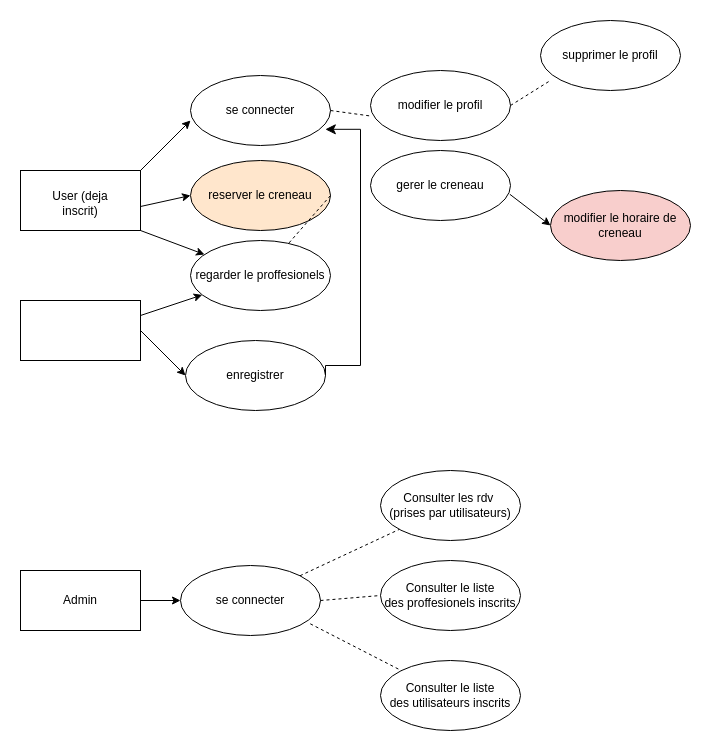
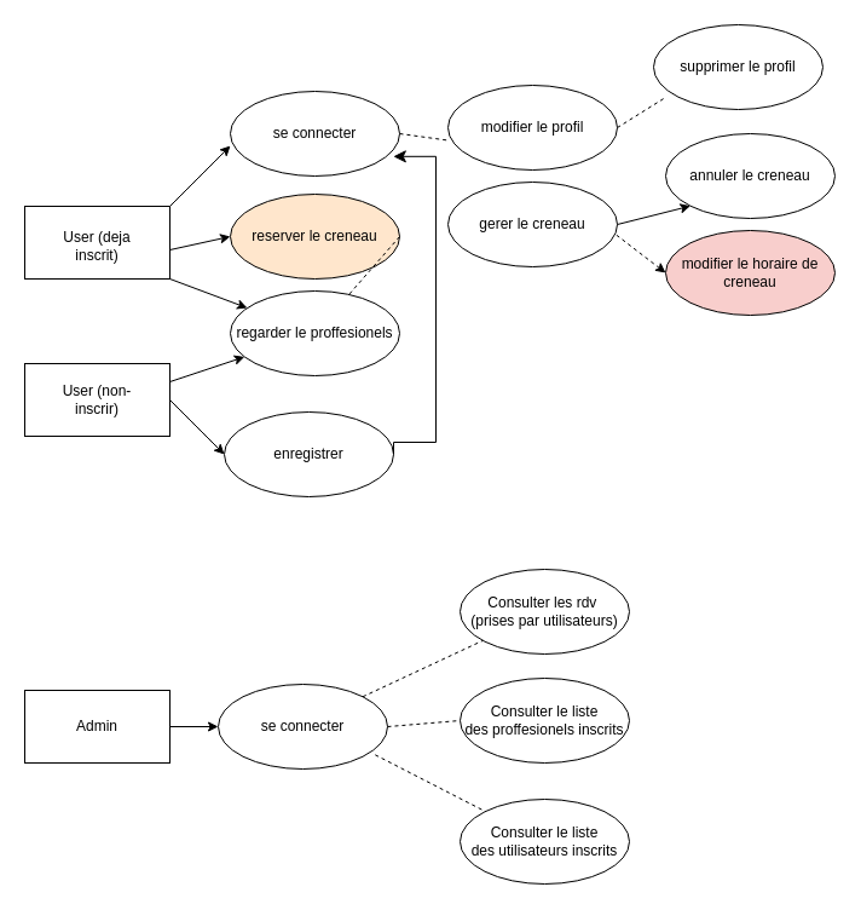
  <mxCell id="0" />
  <mxCell id="1" parent="0" />
  <mxCell id="2" value="" style="rounded=0;whiteSpace=wrap;html=1;" vertex="1" parent="1"><mxGeometry x="20" y="170" width="120" height="60" as="geometry" /></mxCell>
  <mxCell id="3" value="User (deja inscrit)" style="text;strokeColor=none;align=center;fillColor=none;html=1;verticalAlign=middle;whiteSpace=wrap;rounded=0;" vertex="1" parent="1"><mxGeometry x="40" y="175" width="80" height="55" as="geometry" /></mxCell>
  <mxCell id="4" value="se connecter" style="ellipse;whiteSpace=wrap;html=1;" vertex="1" parent="1"><mxGeometry x="190" y="75" width="140" height="70" as="geometry" /></mxCell>
  <mxCell id="5" value="regarder le proffesionels" style="ellipse;whiteSpace=wrap;html=1;" vertex="1" parent="1"><mxGeometry x="190" y="240" width="140" height="70" as="geometry" /></mxCell>
  <mxCell id="6" value="reserver le creneau" style="ellipse;whiteSpace=wrap;html=1;fillColor=#ffe6cc;" vertex="1" parent="1"><mxGeometry x="190" y="160" width="140" height="70" as="geometry" /></mxCell>
  <mxCell id="7" value="modifier le profil" style="ellipse;whiteSpace=wrap;html=1;" vertex="1" parent="1"><mxGeometry x="370" y="70" width="140" height="70" as="geometry" /></mxCell>
  <mxCell id="8" value="gerer le creneau" style="ellipse;whiteSpace=wrap;html=1;" vertex="1" parent="1"><mxGeometry x="370" y="150" width="140" height="70" as="geometry" /></mxCell>
+ <mxCell id="9" value="annuler le creneau" style="ellipse;whiteSpace=wrap;html=1;" vertex="1" parent="1"><mxGeometry x="550" y="110" width="140" height="70" as="geometry" /></mxCell>
  <mxCell id="10" value="modifier le horaire de creneau" style="ellipse;whiteSpace=wrap;html=1;fillColor=#f8cecc;" vertex="1" parent="1"><mxGeometry x="550" y="190" width="140" height="70" as="geometry" /></mxCell>
  <mxCell id="11" value="" style="endArrow=classic;html=1;rounded=0;" edge="1" parent="1" target="5"><mxGeometry width="50" height="50" relative="1" as="geometry"><mxPoint x="140" y="230" as="sourcePoint" /><mxPoint x="210" y="170" as="targetPoint" /><Array as="points"><mxPoint x="140" y="230" /></Array></mxGeometry></mxCell>
  <mxCell id="12" value="" style="endArrow=classic;html=1;rounded=0;entryX=0;entryY=0.5;entryDx=0;entryDy=0;" edge="1" parent="1" target="6"><mxGeometry width="50" height="50" relative="1" as="geometry"><mxPoint x="140" y="206" as="sourcePoint" /><mxPoint x="204" y="230" as="targetPoint" /><Array as="points"><mxPoint x="140" y="206" /></Array></mxGeometry></mxCell>
  <mxCell id="13" value="" style="rounded=0;whiteSpace=wrap;html=1;" vertex="1" parent="1"><mxGeometry x="20" y="300" width="120" height="60" as="geometry" /></mxCell>
+ <mxCell id="14" value="User (non-inscrir)" style="text;strokeColor=none;align=center;fillColor=none;html=1;verticalAlign=middle;whiteSpace=wrap;rounded=0;" vertex="1" parent="1"><mxGeometry x="40" y="300" width="80" height="60" as="geometry" /></mxCell>
  <mxCell id="15" value="enregistrer" style="ellipse;whiteSpace=wrap;html=1;" vertex="1" parent="1"><mxGeometry x="185" y="340" width="140" height="70" as="geometry" /></mxCell>
  <mxCell id="16" value="" style="endArrow=classic;html=1;rounded=0;exitX=1;exitY=0.5;exitDx=0;exitDy=0;entryX=0;entryY=0.5;entryDx=0;entryDy=0;" edge="1" parent="1" source="13" target="15"><mxGeometry width="50" height="50" relative="1" as="geometry"><mxPoint x="370" y="410" as="sourcePoint" /><mxPoint x="220" y="410" as="targetPoint" /><Array as="points" /></mxGeometry></mxCell>
  <mxCell id="17" value="" style="endArrow=classic;html=1;rounded=0;exitX=1;exitY=0.25;exitDx=0;exitDy=0;" edge="1" parent="1" source="13" target="5"><mxGeometry width="50" height="50" relative="1" as="geometry"><mxPoint x="150" y="340" as="sourcePoint" /><mxPoint x="200" y="375" as="targetPoint" /><Array as="points" /></mxGeometry></mxCell>
- <mxCell id="18" value="" style="endArrow=classic;html=1;rounded=0;exitX=0.995;exitY=0.625;exitDx=0;exitDy=0;entryX=0;entryY=0.5;entryDx=0;entryDy=0;exitPerimeter=0;" edge="1" parent="1" source="8" target="10"><mxGeometry width="50" height="50" relative="1" as="geometry"><mxPoint x="150" y="340" as="sourcePoint" /><mxPoint x="200" y="375" as="targetPoint" /><Array as="points" /></mxGeometry></mxCell>
+ <mxCell id="18" value="" style="endArrow=classic;html=1;rounded=0;exitX=0.995;exitY=0.625;exitDx=0;exitDy=0;entryX=0;entryY=0.5;entryDx=0;entryDy=0;exitPerimeter=0;dashed=1;" edge="1" parent="1" source="8" target="10"><mxGeometry width="50" height="50" relative="1" as="geometry"><mxPoint x="150" y="340" as="sourcePoint" /><mxPoint x="200" y="375" as="targetPoint" /><Array as="points" /></mxGeometry></mxCell>
+ <mxCell id="19" value="" style="endArrow=classic;html=1;rounded=0;exitX=1;exitY=0.5;exitDx=0;exitDy=0;entryX=0;entryY=1;entryDx=0;entryDy=0;" edge="1" parent="1" source="8" target="9"><mxGeometry width="50" height="50" relative="1" as="geometry"><mxPoint x="519" y="204" as="sourcePoint" /><mxPoint x="560" y="235" as="targetPoint" /><Array as="points" /></mxGeometry></mxCell>
  <mxCell id="20" value="" style="endArrow=none;dashed=1;html=1;rounded=0;exitX=1;exitY=0.5;exitDx=0;exitDy=0;" edge="1" parent="1" source="6" target="5"><mxGeometry width="50" height="50" relative="1" as="geometry"><mxPoint x="340" y="200" as="sourcePoint" /><mxPoint x="270" y="260" as="targetPoint" /></mxGeometry></mxCell>
  <mxCell id="21" value="" style="endArrow=none;dashed=1;html=1;rounded=0;entryX=0.007;entryY=0.652;entryDx=0;entryDy=0;entryPerimeter=0;exitX=1;exitY=0.5;exitDx=0;exitDy=0;" edge="1" parent="1" source="4" target="7"><mxGeometry width="50" height="50" relative="1" as="geometry"><mxPoint x="190" y="320" as="sourcePoint" /><mxPoint x="240" y="270" as="targetPoint" /></mxGeometry></mxCell>
  <mxCell id="22" value="" style="endArrow=classic;html=1;rounded=0;exitX=1;exitY=0;exitDx=0;exitDy=0;entryX=0;entryY=0.643;entryDx=0;entryDy=0;entryPerimeter=0;" edge="1" parent="1" source="2" target="4"><mxGeometry width="50" height="50" relative="1" as="geometry"><mxPoint x="150" y="325" as="sourcePoint" /><mxPoint x="212" y="304" as="targetPoint" /><Array as="points" /></mxGeometry></mxCell>
  <mxCell id="23" value="" style="edgeStyle=segmentEdgeStyle;endArrow=classic;html=1;curved=0;rounded=0;endSize=8;startSize=8;exitX=1;exitY=0.5;exitDx=0;exitDy=0;entryX=0.963;entryY=0.769;entryDx=0;entryDy=0;entryPerimeter=0;" edge="1" parent="1" source="15" target="4"><mxGeometry width="50" height="50" relative="1" as="geometry"><mxPoint x="270" y="250" as="sourcePoint" /><mxPoint x="320" y="200" as="targetPoint" /><Array as="points"><mxPoint x="360" y="365" /><mxPoint x="360" y="129" /></Array></mxGeometry></mxCell>
  <mxCell id="24" value="supprimer le profil" style="ellipse;whiteSpace=wrap;html=1;" vertex="1" parent="1"><mxGeometry x="540" y="20" width="140" height="70" as="geometry" /></mxCell>
  <mxCell id="25" value="" style="endArrow=none;dashed=1;html=1;rounded=0;entryX=0.071;entryY=0.857;entryDx=0;entryDy=0;exitX=1;exitY=0.5;exitDx=0;exitDy=0;entryPerimeter=0;" edge="1" parent="1" source="7" target="24"><mxGeometry width="50" height="50" relative="1" as="geometry"><mxPoint x="340" y="205" as="sourcePoint" /><mxPoint x="380" y="195" as="targetPoint" /></mxGeometry></mxCell>
  <mxCell id="26" value="" style="rounded=0;whiteSpace=wrap;html=1;" vertex="1" parent="1"><mxGeometry x="20" y="570" width="120" height="60" as="geometry" /></mxCell>
  <mxCell id="27" value="Admin" style="text;strokeColor=none;align=center;fillColor=none;html=1;verticalAlign=middle;whiteSpace=wrap;rounded=0;" vertex="1" parent="1"><mxGeometry x="40" y="570" width="80" height="60" as="geometry" /></mxCell>
  <mxCell id="28" value="se connecter" style="ellipse;whiteSpace=wrap;html=1;" vertex="1" parent="1"><mxGeometry x="180" y="565" width="140" height="70" as="geometry" /></mxCell>
  <mxCell id="29" value="Consulter les rdv&amp;nbsp;&lt;br&gt;(prises par utilisateurs)" style="ellipse;whiteSpace=wrap;html=1;" vertex="1" parent="1"><mxGeometry x="380" y="470" width="140" height="70" as="geometry" /></mxCell>
  <mxCell id="30" value="Consulter le liste des&amp;nbsp;proffesionels inscrits" style="ellipse;whiteSpace=wrap;html=1;" vertex="1" parent="1"><mxGeometry x="380" y="560" width="140" height="70" as="geometry" /></mxCell>
  <mxCell id="31" value="Consulter le liste des&amp;nbsp;utilisateurs inscrits" style="ellipse;whiteSpace=wrap;html=1;" vertex="1" parent="1"><mxGeometry x="380" y="660" width="140" height="70" as="geometry" /></mxCell>
  <mxCell id="32" value="" style="endArrow=classic;html=1;rounded=0;exitX=1;exitY=0.5;exitDx=0;exitDy=0;entryX=0;entryY=0.5;entryDx=0;entryDy=0;" edge="1" parent="1" source="26" target="28"><mxGeometry width="50" height="50" relative="1" as="geometry"><mxPoint x="150" y="340" as="sourcePoint" /><mxPoint x="200" y="375" as="targetPoint" /><Array as="points" /></mxGeometry></mxCell>
  <mxCell id="33" value="" style="endArrow=none;dashed=1;html=1;rounded=0;exitX=1;exitY=0;exitDx=0;exitDy=0;" edge="1" parent="1" source="28" target="29"><mxGeometry width="50" height="50" relative="1" as="geometry"><mxPoint x="340" y="205" as="sourcePoint" /><mxPoint x="380" y="195" as="targetPoint" /></mxGeometry></mxCell>
  <mxCell id="34" value="" style="endArrow=none;dashed=1;html=1;rounded=0;exitX=0.927;exitY=0.833;exitDx=0;exitDy=0;exitPerimeter=0;" edge="1" parent="1" source="28" target="31"><mxGeometry width="50" height="50" relative="1" as="geometry"><mxPoint x="332" y="602" as="sourcePoint" /><mxPoint x="392" y="555" as="targetPoint" /></mxGeometry></mxCell>
  <mxCell id="35" value="" style="endArrow=none;dashed=1;html=1;rounded=0;entryX=0;entryY=0.5;entryDx=0;entryDy=0;exitX=1;exitY=0.5;exitDx=0;exitDy=0;" edge="1" parent="1" source="28" target="30"><mxGeometry width="50" height="50" relative="1" as="geometry"><mxPoint x="330" y="600" as="sourcePoint" /><mxPoint x="380" y="676" as="targetPoint" /></mxGeometry></mxCell>
